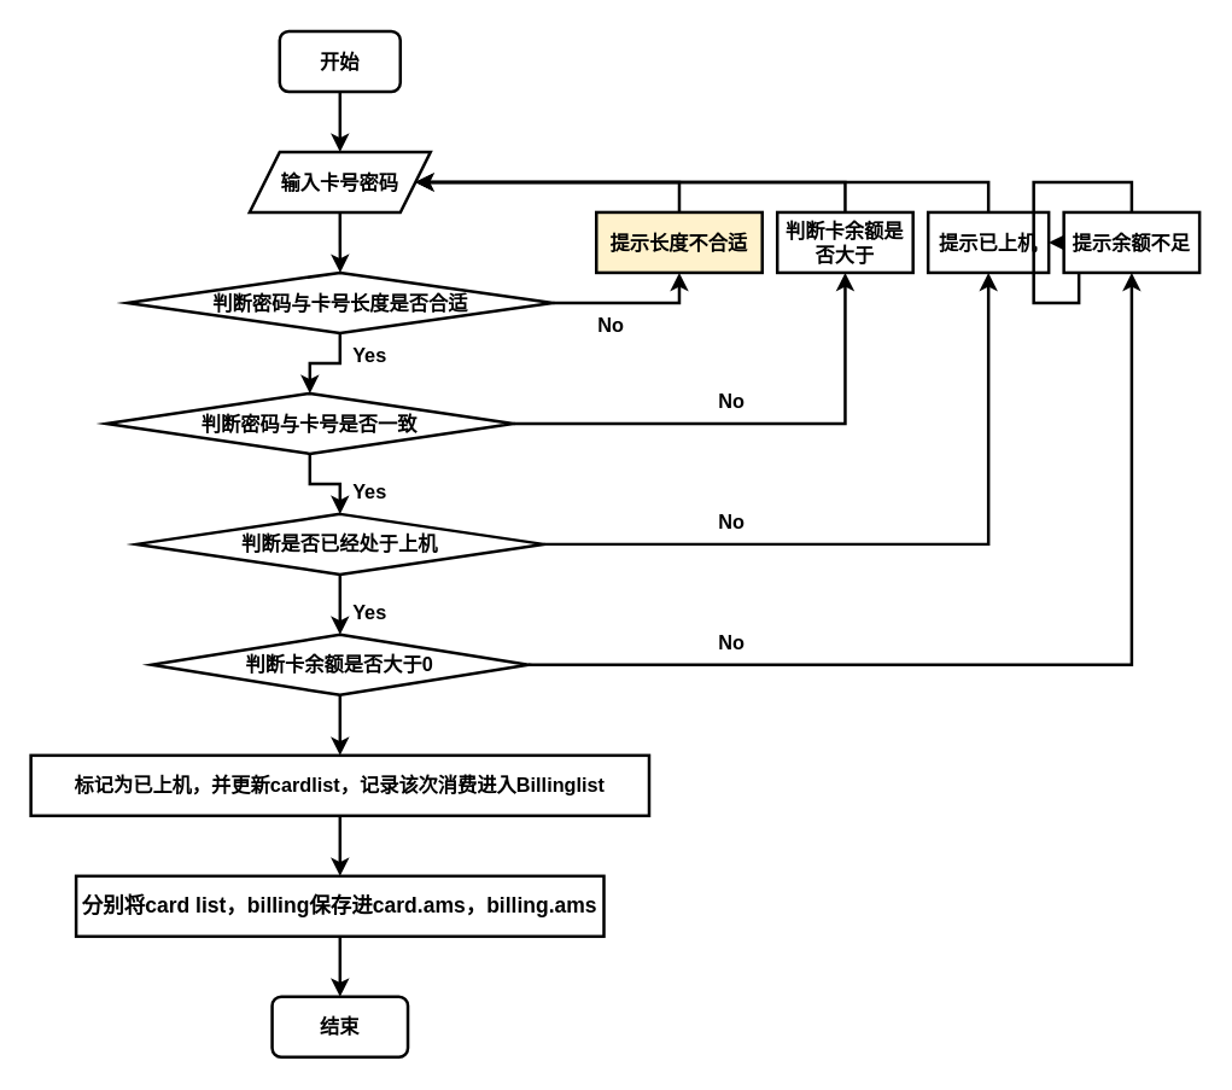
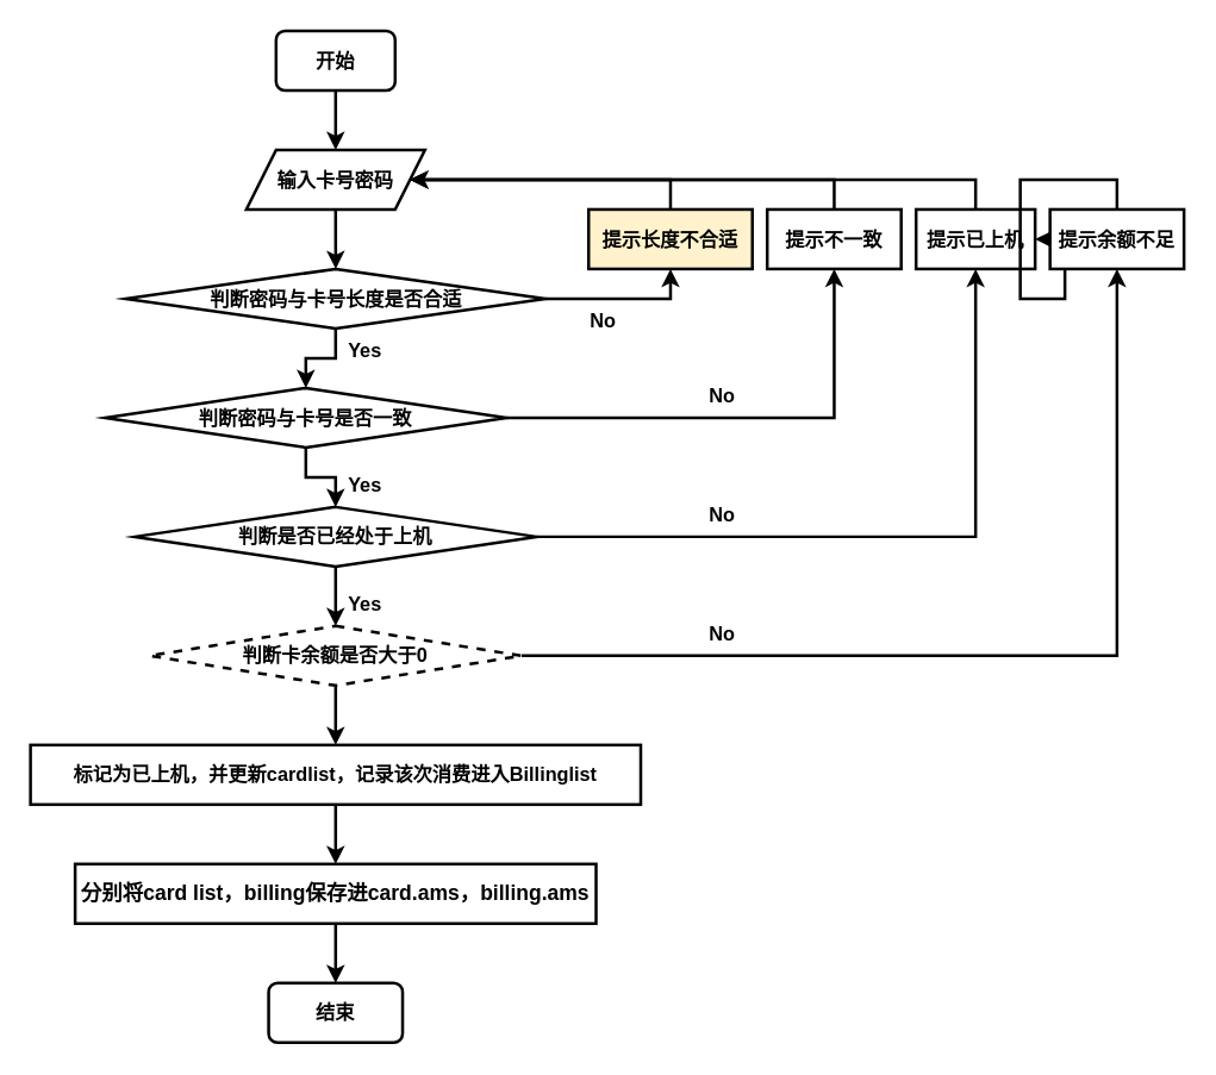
  <mxCell id="0" />
  <mxCell id="1" parent="0" />
  <mxCell id="2" style="edgeStyle=orthogonalEdgeStyle;rounded=0;orthogonalLoop=1;jettySize=auto;html=1;exitX=0.5;exitY=1;exitDx=0;exitDy=0;fontSize=13;strokeWidth=2;" parent="1" source="3" target="5" edge="1"><mxGeometry relative="1" as="geometry" /></mxCell>
  <mxCell id="3" value="&lt;b&gt;&lt;font style=&quot;font-size: 13px;&quot;&gt;开始&lt;/font&gt;&lt;/b&gt;" style="rounded=1;whiteSpace=wrap;html=1;strokeWidth=2;" parent="1" vertex="1"><mxGeometry x="185" y="20" width="80" height="40" as="geometry" /></mxCell>
  <mxCell id="4" style="edgeStyle=orthogonalEdgeStyle;rounded=0;orthogonalLoop=1;jettySize=auto;html=1;exitX=0.5;exitY=1;exitDx=0;exitDy=0;strokeWidth=2;fontSize=13;" parent="1" source="5" target="8" edge="1"><mxGeometry relative="1" as="geometry" /></mxCell>
  <mxCell id="5" value="&lt;b&gt;输入卡号密码&lt;/b&gt;" style="shape=parallelogram;perimeter=parallelogramPerimeter;whiteSpace=wrap;html=1;fixedSize=1;strokeWidth=2;fontSize=13;" parent="1" vertex="1"><mxGeometry x="165" y="100" width="120" height="40" as="geometry" /></mxCell>
  <mxCell id="6" style="edgeStyle=orthogonalEdgeStyle;rounded=0;orthogonalLoop=1;jettySize=auto;html=1;exitX=0.5;exitY=1;exitDx=0;exitDy=0;strokeWidth=2;fontSize=13;" parent="1" source="8" target="11" edge="1"><mxGeometry relative="1" as="geometry" /></mxCell>
  <mxCell id="7" style="edgeStyle=orthogonalEdgeStyle;rounded=0;orthogonalLoop=1;jettySize=auto;html=1;exitX=1;exitY=0.5;exitDx=0;exitDy=0;entryX=0.5;entryY=1;entryDx=0;entryDy=0;strokeWidth=2;fontSize=13;" parent="1" source="8" target="22" edge="1"><mxGeometry relative="1" as="geometry" /></mxCell>
  <mxCell id="8" value="&lt;b&gt;判断密码与卡号长度是否合适&lt;/b&gt;" style="rhombus;whiteSpace=wrap;html=1;strokeWidth=2;fontSize=13;" parent="1" vertex="1"><mxGeometry x="83.75" y="180" width="282.5" height="40" as="geometry" /></mxCell>
  <mxCell id="9" style="edgeStyle=orthogonalEdgeStyle;rounded=0;orthogonalLoop=1;jettySize=auto;html=1;exitX=0.5;exitY=1;exitDx=0;exitDy=0;strokeWidth=2;fontSize=13;" parent="1" source="11" target="14" edge="1"><mxGeometry relative="1" as="geometry" /></mxCell>
  <mxCell id="10" style="edgeStyle=orthogonalEdgeStyle;rounded=0;orthogonalLoop=1;jettySize=auto;html=1;exitX=1;exitY=0.5;exitDx=0;exitDy=0;entryX=0.5;entryY=1;entryDx=0;entryDy=0;strokeWidth=2;fontSize=13;" parent="1" source="11" target="24" edge="1"><mxGeometry relative="1" as="geometry" /></mxCell>
  <mxCell id="11" value="&lt;b&gt;判断密码与卡号是否一致&lt;/b&gt;" style="rhombus;whiteSpace=wrap;html=1;strokeWidth=2;fontSize=13;" parent="1" vertex="1"><mxGeometry x="70" y="260" width="270" height="40" as="geometry" /></mxCell>
  <mxCell id="12" style="edgeStyle=orthogonalEdgeStyle;rounded=0;orthogonalLoop=1;jettySize=auto;html=1;exitX=0.5;exitY=1;exitDx=0;exitDy=0;strokeWidth=2;fontSize=13;" parent="1" source="14" target="19" edge="1"><mxGeometry relative="1" as="geometry" /></mxCell>
  <mxCell id="13" style="edgeStyle=orthogonalEdgeStyle;rounded=0;orthogonalLoop=1;jettySize=auto;html=1;exitX=1;exitY=0.5;exitDx=0;exitDy=0;strokeWidth=2;fontSize=13;" parent="1" source="14" target="26" edge="1"><mxGeometry relative="1" as="geometry" /></mxCell>
  <mxCell id="14" value="&lt;b&gt;判断是否已经处于上机&lt;/b&gt;" style="rhombus;whiteSpace=wrap;html=1;strokeWidth=2;fontSize=13;" parent="1" vertex="1"><mxGeometry x="90" y="340" width="270" height="40" as="geometry" /></mxCell>
  <mxCell id="15" style="edgeStyle=orthogonalEdgeStyle;rounded=0;orthogonalLoop=1;jettySize=auto;html=1;exitX=0.5;exitY=1;exitDx=0;exitDy=0;fontSize=14;strokeWidth=2;" edge="1" parent="1" source="16" target="37"><mxGeometry relative="1" as="geometry" /></mxCell>
  <mxCell id="16" value="&lt;b&gt;标记为已上机，并更新cardlist，记录该次消费进入Billinglist&lt;/b&gt;" style="rounded=0;whiteSpace=wrap;html=1;strokeWidth=2;fontSize=13;" parent="1" vertex="1"><mxGeometry x="20" y="500" width="410" height="40" as="geometry" /></mxCell>
  <mxCell id="17" style="edgeStyle=orthogonalEdgeStyle;rounded=0;orthogonalLoop=1;jettySize=auto;html=1;exitX=0.5;exitY=1;exitDx=0;exitDy=0;strokeWidth=2;fontSize=13;" parent="1" source="19" target="16" edge="1"><mxGeometry relative="1" as="geometry" /></mxCell>
  <mxCell id="18" style="edgeStyle=orthogonalEdgeStyle;rounded=0;orthogonalLoop=1;jettySize=auto;html=1;exitX=1;exitY=0.5;exitDx=0;exitDy=0;entryX=0.5;entryY=1;entryDx=0;entryDy=0;strokeWidth=2;fontSize=13;" parent="1" source="19" target="28" edge="1"><mxGeometry relative="1" as="geometry" /></mxCell>
- <mxCell id="19" value="&lt;b&gt;判断卡余额是否大于0&lt;/b&gt;" style="rhombus;whiteSpace=wrap;html=1;strokeWidth=2;fontSize=13;" parent="1" vertex="1"><mxGeometry x="100" y="420" width="250" height="40" as="geometry" /></mxCell>
+ <mxCell id="19" value="&lt;b&gt;判断卡余额是否大于0&lt;/b&gt;" style="rhombus;whiteSpace=wrap;html=1;strokeWidth=2;fontSize=13;dashed=1;" parent="1" vertex="1"><mxGeometry x="100" y="420" width="250" height="40" as="geometry" /></mxCell>
  <mxCell id="20" value="&lt;b&gt;结束&lt;/b&gt;" style="rounded=1;whiteSpace=wrap;html=1;strokeWidth=2;fontSize=13;" parent="1" vertex="1"><mxGeometry x="180" y="660" width="90" height="40" as="geometry" /></mxCell>
  <mxCell id="21" style="edgeStyle=orthogonalEdgeStyle;rounded=0;orthogonalLoop=1;jettySize=auto;html=1;exitX=0.5;exitY=0;exitDx=0;exitDy=0;strokeWidth=2;fontSize=13;" parent="1" source="22" target="5" edge="1"><mxGeometry relative="1" as="geometry" /></mxCell>
  <mxCell id="22" value="&lt;b&gt;提示长度不合适&lt;/b&gt;" style="rounded=0;whiteSpace=wrap;html=1;strokeWidth=2;fontSize=13;fillColor=#fff2cc;" parent="1" vertex="1"><mxGeometry x="395" y="140" width="110" height="40" as="geometry" /></mxCell>
  <mxCell id="23" style="edgeStyle=orthogonalEdgeStyle;rounded=0;orthogonalLoop=1;jettySize=auto;html=1;exitX=0.5;exitY=0;exitDx=0;exitDy=0;entryX=1;entryY=0.5;entryDx=0;entryDy=0;strokeWidth=2;fontSize=13;" parent="1" source="24" target="5" edge="1"><mxGeometry relative="1" as="geometry" /></mxCell>
- <mxCell id="24" value="&lt;b&gt;判断卡余额是否大于&lt;/b&gt;" style="rounded=0;whiteSpace=wrap;html=1;strokeWidth=2;fontSize=13;" parent="1" vertex="1"><mxGeometry x="515" y="140" width="90" height="40" as="geometry" /></mxCell>
+ <mxCell id="24" value="&lt;b&gt;提示不一致&lt;/b&gt;" style="rounded=0;whiteSpace=wrap;html=1;strokeWidth=2;fontSize=13;" parent="1" vertex="1"><mxGeometry x="515" y="140" width="90" height="40" as="geometry" /></mxCell>
  <mxCell id="25" style="edgeStyle=orthogonalEdgeStyle;rounded=0;orthogonalLoop=1;jettySize=auto;html=1;exitX=0.5;exitY=0;exitDx=0;exitDy=0;entryX=1;entryY=0.5;entryDx=0;entryDy=0;strokeWidth=2;fontSize=13;" parent="1" source="26" target="5" edge="1"><mxGeometry relative="1" as="geometry" /></mxCell>
  <mxCell id="26" value="&lt;b&gt;提示已上机&lt;/b&gt;" style="rounded=0;whiteSpace=wrap;html=1;strokeWidth=2;fontSize=13;" parent="1" vertex="1"><mxGeometry x="615" y="140" width="80" height="40" as="geometry" /></mxCell>
  <mxCell id="27" style="edgeStyle=orthogonalEdgeStyle;rounded=0;orthogonalLoop=1;jettySize=auto;html=1;exitX=0.5;exitY=0;exitDx=0;exitDy=0;strokeWidth=2;fontSize=13;" parent="1" source="28" target="26" edge="1"><mxGeometry relative="1" as="geometry" /></mxCell>
  <mxCell id="28" value="&lt;b&gt;提示余额不足&lt;/b&gt;" style="rounded=0;whiteSpace=wrap;html=1;strokeWidth=2;fontSize=13;" parent="1" vertex="1"><mxGeometry x="705" y="140" width="90" height="40" as="geometry" /></mxCell>
  <mxCell id="29" value="&lt;b&gt;Yes&lt;/b&gt;" style="text;html=1;strokeColor=none;fillColor=none;align=center;verticalAlign=middle;whiteSpace=wrap;rounded=0;fontSize=13;" parent="1" vertex="1"><mxGeometry x="215" y="390" width="60" height="30" as="geometry" /></mxCell>
  <mxCell id="30" value="&lt;b&gt;Yes&lt;/b&gt;" style="text;html=1;strokeColor=none;fillColor=none;align=center;verticalAlign=middle;whiteSpace=wrap;rounded=0;fontSize=13;" parent="1" vertex="1"><mxGeometry x="215" y="310" width="60" height="30" as="geometry" /></mxCell>
  <mxCell id="31" value="&lt;b&gt;Yes&lt;/b&gt;" style="text;html=1;strokeColor=none;fillColor=none;align=center;verticalAlign=middle;whiteSpace=wrap;rounded=0;fontSize=13;" parent="1" vertex="1"><mxGeometry x="215" y="220" width="60" height="30" as="geometry" /></mxCell>
  <mxCell id="32" value="&lt;b&gt;No&lt;/b&gt;" style="text;html=1;strokeColor=none;fillColor=none;align=center;verticalAlign=middle;whiteSpace=wrap;rounded=0;fontSize=13;" parent="1" vertex="1"><mxGeometry x="455" y="410" width="60" height="30" as="geometry" /></mxCell>
  <mxCell id="33" value="&lt;b&gt;No&lt;/b&gt;" style="text;html=1;strokeColor=none;fillColor=none;align=center;verticalAlign=middle;whiteSpace=wrap;rounded=0;fontSize=13;" parent="1" vertex="1"><mxGeometry x="455" y="330" width="60" height="30" as="geometry" /></mxCell>
  <mxCell id="34" value="&lt;b&gt;No&lt;/b&gt;" style="text;html=1;strokeColor=none;fillColor=none;align=center;verticalAlign=middle;whiteSpace=wrap;rounded=0;fontSize=13;" parent="1" vertex="1"><mxGeometry x="455" y="250" width="60" height="30" as="geometry" /></mxCell>
  <mxCell id="35" value="&lt;b&gt;No&lt;/b&gt;" style="text;html=1;strokeColor=none;fillColor=none;align=center;verticalAlign=middle;whiteSpace=wrap;rounded=0;fontSize=13;" parent="1" vertex="1"><mxGeometry x="375" y="200" width="60" height="30" as="geometry" /></mxCell>
  <mxCell id="36" style="edgeStyle=orthogonalEdgeStyle;rounded=0;orthogonalLoop=1;jettySize=auto;html=1;exitX=0.5;exitY=1;exitDx=0;exitDy=0;strokeWidth=2;fontSize=14;" edge="1" parent="1" source="37" target="20"><mxGeometry relative="1" as="geometry" /></mxCell>
  <mxCell id="37" value="&lt;b&gt;&lt;font style=&quot;font-size: 14px;&quot;&gt;分别将card list，billing保存进card.ams，billing.ams&lt;/font&gt;&lt;/b&gt;" style="rounded=0;whiteSpace=wrap;html=1;strokeWidth=2;" vertex="1" parent="1"><mxGeometry x="50" y="580" width="350" height="40" as="geometry" /></mxCell>
